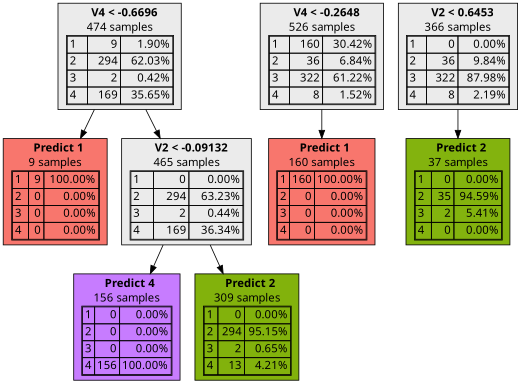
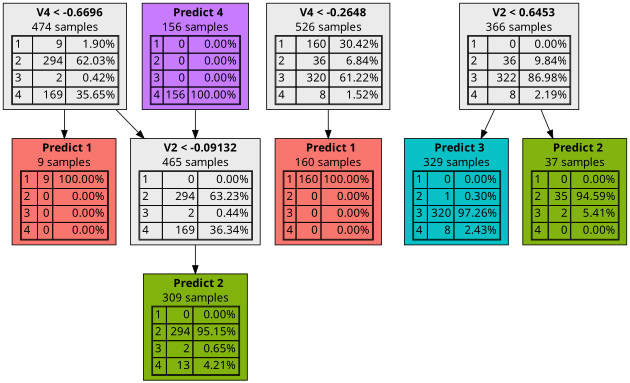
  digraph {
    node [fillcolor="#EBEBEB" fontname="bold arial" shape=box style=filled color=black]
    n1 [label=<  <TABLE BORDER="0" CELLPADDING="0">       <TR>     <TD>       <B> V4 &lt; -0.6696</B>     </TD>   </TR>      <TR>       <TD>474 samples</TD>     </TR>     <TR>   <TD>     <TABLE CELLSPACING="0">         <TR >     <TD ALIGN="LEFT">1</TD>     <TD ALIGN="RIGHT">9</TD>     <TD ALIGN="RIGHT">1.90%</TD>   </TR>   <TR class="highlighted">     <TD ALIGN="LEFT">2</TD>     <TD ALIGN="RIGHT">294</TD>     <TD ALIGN="RIGHT">62.03%</TD>   </TR>   <TR >     <TD ALIGN="LEFT">3</TD>     <TD ALIGN="RIGHT">2</TD>     <TD ALIGN="RIGHT">0.42%</TD>   </TR>   <TR >     <TD ALIGN="LEFT">4</TD>     <TD ALIGN="RIGHT">169</TD>     <TD ALIGN="RIGHT">35.65%</TD>   </TR>      </TABLE>   </TD> </TR>    </TABLE> > color=""]
    n2 [fillcolor="#F8766Dff" label=<  <TABLE BORDER="0" CELLPADDING="0">       <TR>     <TD>       <B>Predict 1</B>     </TD>   </TR>      <TR>       <TD>9 samples</TD>     </TR>     <TR>   <TD>     <TABLE CELLSPACING="0">         <TR class="highlighted">     <TD ALIGN="LEFT">1</TD>     <TD ALIGN="RIGHT">9</TD>     <TD ALIGN="RIGHT">100.00%</TD>   </TR>   <TR >     <TD ALIGN="LEFT">2</TD>     <TD ALIGN="RIGHT">0</TD>     <TD ALIGN="RIGHT">0.00%</TD>   </TR>   <TR >     <TD ALIGN="LEFT">3</TD>     <TD ALIGN="RIGHT">0</TD>     <TD ALIGN="RIGHT">0.00%</TD>   </TR>   <TR >     <TD ALIGN="LEFT">4</TD>     <TD ALIGN="RIGHT">0</TD>     <TD ALIGN="RIGHT">0.00%</TD>   </TR>      </TABLE>   </TD> </TR>    </TABLE> >]
    n3 [label=<  <TABLE BORDER="0" CELLPADDING="0">       <TR>     <TD>       <B> V2 &lt; -0.09132</B>     </TD>   </TR>      <TR>       <TD>465 samples</TD>     </TR>     <TR>   <TD>     <TABLE CELLSPACING="0">         <TR >     <TD ALIGN="LEFT">1</TD>     <TD ALIGN="RIGHT">0</TD>     <TD ALIGN="RIGHT">0.00%</TD>   </TR>   <TR class="highlighted">     <TD ALIGN="LEFT">2</TD>     <TD ALIGN="RIGHT">294</TD>     <TD ALIGN="RIGHT">63.23%</TD>   </TR>   <TR >     <TD ALIGN="LEFT">3</TD>     <TD ALIGN="RIGHT">2</TD>     <TD ALIGN="RIGHT">0.44%</TD>   </TR>   <TR >     <TD ALIGN="LEFT">4</TD>     <TD ALIGN="RIGHT">169</TD>     <TD ALIGN="RIGHT">36.34%</TD>   </TR>      </TABLE>   </TD> </TR>    </TABLE> > color=""]
-   n4 [label=<  <TABLE BORDER="0" CELLPADDING="0">       <TR>     <TD>       <B> V4 &lt; -0.2648</B>     </TD>   </TR>      <TR>       <TD>526 samples</TD>     </TR>     <TR>   <TD>     <TABLE CELLSPACING="0">         <TR >     <TD ALIGN="LEFT">1</TD>     <TD ALIGN="RIGHT">160</TD>     <TD ALIGN="RIGHT">30.42%</TD>   </TR>   <TR >     <TD ALIGN="LEFT">2</TD>     <TD ALIGN="RIGHT">36</TD>     <TD ALIGN="RIGHT">6.84%</TD>   </TR>   <TR class="highlighted">     <TD ALIGN="LEFT">3</TD>     <TD ALIGN="RIGHT">322</TD>     <TD ALIGN="RIGHT">61.22%</TD>   </TR>   <TR >     <TD ALIGN="LEFT">4</TD>     <TD ALIGN="RIGHT">8</TD>     <TD ALIGN="RIGHT">1.52%</TD>   </TR>      </TABLE>   </TD> </TR>    </TABLE> > color=""]
+   n4 [label=<  <TABLE BORDER="0" CELLPADDING="0">       <TR>     <TD>       <B> V4 &lt; -0.2648</B>     </TD>   </TR>      <TR>       <TD>526 samples</TD>     </TR>     <TR>   <TD>     <TABLE CELLSPACING="0">         <TR >     <TD ALIGN="LEFT">1</TD>     <TD ALIGN="RIGHT">160</TD>     <TD ALIGN="RIGHT">30.42%</TD>   </TR>   <TR >     <TD ALIGN="LEFT">2</TD>     <TD ALIGN="RIGHT">36</TD>     <TD ALIGN="RIGHT">6.84%</TD>   </TR>   <TR class="highlighted">     <TD ALIGN="LEFT">3</TD>     <TD ALIGN="RIGHT">320</TD>     <TD ALIGN="RIGHT">61.22%</TD>   </TR>   <TR >     <TD ALIGN="LEFT">4</TD>     <TD ALIGN="RIGHT">8</TD>     <TD ALIGN="RIGHT">1.52%</TD>   </TR>      </TABLE>   </TD> </TR>    </TABLE> > color=""]
    n5 [fillcolor="#F8766Dff" label=<  <TABLE BORDER="0" CELLPADDING="0">       <TR>     <TD>       <B>Predict 1</B>     </TD>   </TR>      <TR>       <TD>160 samples</TD>     </TR>     <TR>   <TD>     <TABLE CELLSPACING="0">         <TR class="highlighted">     <TD ALIGN="LEFT">1</TD>     <TD ALIGN="RIGHT">160</TD>     <TD ALIGN="RIGHT">100.00%</TD>   </TR>   <TR >     <TD ALIGN="LEFT">2</TD>     <TD ALIGN="RIGHT">0</TD>     <TD ALIGN="RIGHT">0.00%</TD>   </TR>   <TR >     <TD ALIGN="LEFT">3</TD>     <TD ALIGN="RIGHT">0</TD>     <TD ALIGN="RIGHT">0.00%</TD>   </TR>   <TR >     <TD ALIGN="LEFT">4</TD>     <TD ALIGN="RIGHT">0</TD>     <TD ALIGN="RIGHT">0.00%</TD>   </TR>      </TABLE>   </TD> </TR>    </TABLE> >]
    n6 [fillcolor="#C77CFFff" label=<  <TABLE BORDER="0" CELLPADDING="0">       <TR>     <TD>       <B>Predict 4</B>     </TD>   </TR>      <TR>       <TD>156 samples</TD>     </TR>     <TR>   <TD>     <TABLE CELLSPACING="0">         <TR >     <TD ALIGN="LEFT">1</TD>     <TD ALIGN="RIGHT">0</TD>     <TD ALIGN="RIGHT">0.00%</TD>   </TR>   <TR >     <TD ALIGN="LEFT">2</TD>     <TD ALIGN="RIGHT">0</TD>     <TD ALIGN="RIGHT">0.00%</TD>   </TR>   <TR >     <TD ALIGN="LEFT">3</TD>     <TD ALIGN="RIGHT">0</TD>     <TD ALIGN="RIGHT">0.00%</TD>   </TR>   <TR class="highlighted">     <TD ALIGN="LEFT">4</TD>     <TD ALIGN="RIGHT">156</TD>     <TD ALIGN="RIGHT">100.00%</TD>   </TR>      </TABLE>   </TD> </TR>    </TABLE> >]
    n7 [fillcolor="#7CAE00f3" label=<  <TABLE BORDER="0" CELLPADDING="0">       <TR>     <TD>       <B>Predict 2</B>     </TD>   </TR>      <TR>       <TD>309 samples</TD>     </TR>     <TR>   <TD>     <TABLE CELLSPACING="0">         <TR >     <TD ALIGN="LEFT">1</TD>     <TD ALIGN="RIGHT">0</TD>     <TD ALIGN="RIGHT">0.00%</TD>   </TR>   <TR class="highlighted">     <TD ALIGN="LEFT">2</TD>     <TD ALIGN="RIGHT">294</TD>     <TD ALIGN="RIGHT">95.15%</TD>   </TR>   <TR >     <TD ALIGN="LEFT">3</TD>     <TD ALIGN="RIGHT">2</TD>     <TD ALIGN="RIGHT">0.65%</TD>   </TR>   <TR >     <TD ALIGN="LEFT">4</TD>     <TD ALIGN="RIGHT">13</TD>     <TD ALIGN="RIGHT">4.21%</TD>   </TR>      </TABLE>   </TD> </TR>    </TABLE> >]
-   n8 [label=<  <TABLE BORDER="0" CELLPADDING="0">       <TR>     <TD>       <B> V2 &lt; 0.6453</B>     </TD>   </TR>      <TR>       <TD>366 samples</TD>     </TR>     <TR>   <TD>     <TABLE CELLSPACING="0">         <TR >     <TD ALIGN="LEFT">1</TD>     <TD ALIGN="RIGHT">0</TD>     <TD ALIGN="RIGHT">0.00%</TD>   </TR>   <TR >     <TD ALIGN="LEFT">2</TD>     <TD ALIGN="RIGHT">36</TD>     <TD ALIGN="RIGHT">9.84%</TD>   </TR>   <TR class="highlighted">     <TD ALIGN="LEFT">3</TD>     <TD ALIGN="RIGHT">322</TD>     <TD ALIGN="RIGHT">87.98%</TD>   </TR>   <TR >     <TD ALIGN="LEFT">4</TD>     <TD ALIGN="RIGHT">8</TD>     <TD ALIGN="RIGHT">2.19%</TD>   </TR>      </TABLE>   </TD> </TR>    </TABLE> > color=""]
+   n8 [label=<  <TABLE BORDER="0" CELLPADDING="0">       <TR>     <TD>       <B> V2 &lt; 0.6453</B>     </TD>   </TR>      <TR>       <TD>366 samples</TD>     </TR>     <TR>   <TD>     <TABLE CELLSPACING="0">         <TR >     <TD ALIGN="LEFT">1</TD>     <TD ALIGN="RIGHT">0</TD>     <TD ALIGN="RIGHT">0.00%</TD>   </TR>   <TR >     <TD ALIGN="LEFT">2</TD>     <TD ALIGN="RIGHT">36</TD>     <TD ALIGN="RIGHT">9.84%</TD>   </TR>   <TR class="highlighted">     <TD ALIGN="LEFT">3</TD>     <TD ALIGN="RIGHT">322</TD>     <TD ALIGN="RIGHT">86.98%</TD>   </TR>   <TR >     <TD ALIGN="LEFT">4</TD>     <TD ALIGN="RIGHT">8</TD>     <TD ALIGN="RIGHT">2.19%</TD>   </TR>      </TABLE>   </TD> </TR>    </TABLE> > color=""]
+   n9 [fillcolor="#00BFC4f8" label=<  <TABLE BORDER="0" CELLPADDING="0">       <TR>     <TD>       <B>Predict 3</B>     </TD>   </TR>      <TR>       <TD>329 samples</TD>     </TR>     <TR>   <TD>     <TABLE CELLSPACING="0">         <TR >     <TD ALIGN="LEFT">1</TD>     <TD ALIGN="RIGHT">0</TD>     <TD ALIGN="RIGHT">0.00%</TD>   </TR>   <TR >     <TD ALIGN="LEFT">2</TD>     <TD ALIGN="RIGHT">1</TD>     <TD ALIGN="RIGHT">0.30%</TD>   </TR>   <TR class="highlighted">     <TD ALIGN="LEFT">3</TD>     <TD ALIGN="RIGHT">320</TD>     <TD ALIGN="RIGHT">97.26%</TD>   </TR>   <TR >     <TD ALIGN="LEFT">4</TD>     <TD ALIGN="RIGHT">8</TD>     <TD ALIGN="RIGHT">2.43%</TD>   </TR>      </TABLE>   </TD> </TR>    </TABLE> >]
    n10 [fillcolor="#7CAE00f1" label=<  <TABLE BORDER="0" CELLPADDING="0">       <TR>     <TD>       <B>Predict 2</B>     </TD>   </TR>      <TR>       <TD>37 samples</TD>     </TR>     <TR>   <TD>     <TABLE CELLSPACING="0">         <TR >     <TD ALIGN="LEFT">1</TD>     <TD ALIGN="RIGHT">0</TD>     <TD ALIGN="RIGHT">0.00%</TD>   </TR>   <TR class="highlighted">     <TD ALIGN="LEFT">2</TD>     <TD ALIGN="RIGHT">35</TD>     <TD ALIGN="RIGHT">94.59%</TD>   </TR>   <TR >     <TD ALIGN="LEFT">3</TD>     <TD ALIGN="RIGHT">2</TD>     <TD ALIGN="RIGHT">5.41%</TD>   </TR>   <TR >     <TD ALIGN="LEFT">4</TD>     <TD ALIGN="RIGHT">0</TD>     <TD ALIGN="RIGHT">0.00%</TD>   </TR>      </TABLE>   </TD> </TR>    </TABLE> >]
    n1 -> n2
    n1 -> n3
-   n3 -> n6
+   n6 -> n3
    n3 -> n7
    n4 -> n5
+   n8 -> n9
    n8 -> n10
  }
